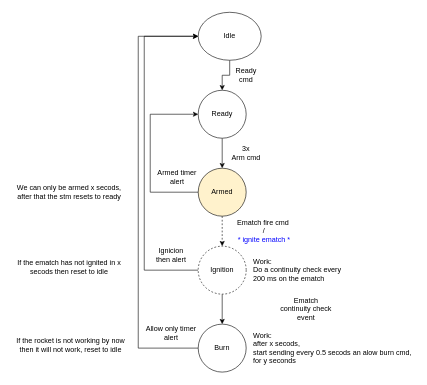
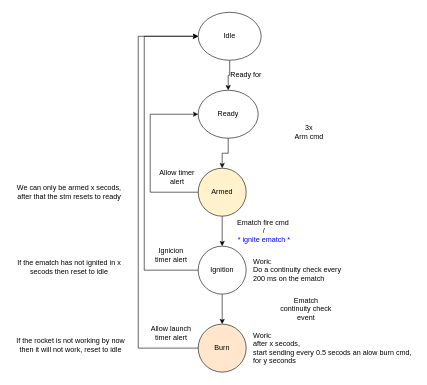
  <mxCell id="0" />
  <mxCell id="1" parent="0" />
  <mxCell id="2" style="edgeStyle=orthogonalEdgeStyle;rounded=0;orthogonalLoop=1;jettySize=auto;html=1;exitX=0.5;exitY=1;exitDx=0;exitDy=0;entryX=0.5;entryY=0;entryDx=0;entryDy=0;" edge="1" parent="1" source="3" target="5"><mxGeometry relative="1" as="geometry" /></mxCell>
  <mxCell id="3" value="Idle" style="ellipse;whiteSpace=wrap;html=1;aspect=fixed;" vertex="1" parent="1"><mxGeometry x="330" y="20" width="105" height="80" as="geometry" /></mxCell>
  <mxCell id="4" style="edgeStyle=orthogonalEdgeStyle;rounded=0;orthogonalLoop=1;jettySize=auto;html=1;exitX=0.5;exitY=1;exitDx=0;exitDy=0;entryX=0.5;entryY=0;entryDx=0;entryDy=0;" edge="1" parent="1" source="5" target="8"><mxGeometry relative="1" as="geometry" /></mxCell>
- <mxCell id="5" value="Ready" style="ellipse;whiteSpace=wrap;html=1;aspect=fixed;" vertex="1" parent="1"><mxGeometry x="330" y="150" width="80" height="80" as="geometry" /></mxCell>
- <mxCell id="6" style="edgeStyle=orthogonalEdgeStyle;rounded=0;orthogonalLoop=1;jettySize=auto;html=1;exitX=0.5;exitY=1;exitDx=0;exitDy=0;dashed=1;" edge="1" parent="1" source="8" target="11"><mxGeometry relative="1" as="geometry" /></mxCell>
+ <mxCell id="5" value="Ready" style="ellipse;whiteSpace=wrap;html=1;aspect=fixed;" vertex="1" parent="1"><mxGeometry x="330" y="150" width="100" height="80" as="geometry" /></mxCell>
+ <mxCell id="6" style="edgeStyle=orthogonalEdgeStyle;rounded=0;orthogonalLoop=1;jettySize=auto;html=1;exitX=0.5;exitY=1;exitDx=0;exitDy=0;" edge="1" parent="1" source="8" target="11"><mxGeometry relative="1" as="geometry" /></mxCell>
  <mxCell id="7" style="edgeStyle=orthogonalEdgeStyle;rounded=0;orthogonalLoop=1;jettySize=auto;html=1;exitX=0;exitY=0.5;exitDx=0;exitDy=0;entryX=0;entryY=0.5;entryDx=0;entryDy=0;" edge="1" parent="1" source="8" target="5"><mxGeometry relative="1" as="geometry"><Array as="points"><mxPoint x="250" y="320" /><mxPoint x="250" y="190" /></Array></mxGeometry></mxCell>
  <mxCell id="8" value="Armed" style="ellipse;whiteSpace=wrap;html=1;aspect=fixed;fillColor=#fff2cc;" vertex="1" parent="1"><mxGeometry x="330" y="280" width="80" height="80" as="geometry" /></mxCell>
  <mxCell id="9" style="edgeStyle=orthogonalEdgeStyle;rounded=0;orthogonalLoop=1;jettySize=auto;html=1;exitX=0.5;exitY=1;exitDx=0;exitDy=0;entryX=0.5;entryY=0;entryDx=0;entryDy=0;" edge="1" parent="1" source="11" target="13"><mxGeometry relative="1" as="geometry" /></mxCell>
  <mxCell id="10" style="edgeStyle=orthogonalEdgeStyle;rounded=0;orthogonalLoop=1;jettySize=auto;html=1;exitX=0;exitY=0.5;exitDx=0;exitDy=0;entryX=0;entryY=0.5;entryDx=0;entryDy=0;" edge="1" parent="1" source="11" target="3"><mxGeometry relative="1" as="geometry"><Array as="points"><mxPoint x="240" y="450" /><mxPoint x="240" y="60" /></Array></mxGeometry></mxCell>
- <mxCell id="11" value="Ignition" style="ellipse;whiteSpace=wrap;html=1;aspect=fixed;dashed=1;" vertex="1" parent="1"><mxGeometry x="330" y="410" width="80" height="80" as="geometry" /></mxCell>
+ <mxCell id="11" value="Ignition" style="ellipse;whiteSpace=wrap;html=1;aspect=fixed;" vertex="1" parent="1"><mxGeometry x="330" y="410" width="80" height="80" as="geometry" /></mxCell>
  <mxCell id="12" style="edgeStyle=orthogonalEdgeStyle;rounded=0;orthogonalLoop=1;jettySize=auto;html=1;exitX=0;exitY=0.5;exitDx=0;exitDy=0;entryX=0;entryY=0.5;entryDx=0;entryDy=0;" edge="1" parent="1" source="13" target="3"><mxGeometry relative="1" as="geometry"><Array as="points"><mxPoint x="230" y="580" /><mxPoint x="230" y="60" /></Array></mxGeometry></mxCell>
- <mxCell id="13" value="Burn" style="ellipse;whiteSpace=wrap;html=1;aspect=fixed;" vertex="1" parent="1"><mxGeometry x="330" y="540" width="80" height="80" as="geometry" /></mxCell>
- <mxCell id="14" value="Ready cmd" style="text;html=1;align=center;verticalAlign=middle;whiteSpace=wrap;rounded=0;" vertex="1" parent="1"><mxGeometry x="380" y="110" width="60" height="30" as="geometry" /></mxCell>
- <mxCell id="15" value="3x&lt;div&gt;Arm cmd&lt;/div&gt;" style="text;html=1;align=center;verticalAlign=middle;whiteSpace=wrap;rounded=0;" vertex="1" parent="1"><mxGeometry x="380" y="240" width="60" height="30" as="geometry" /></mxCell>
+ <mxCell id="13" value="Burn" style="ellipse;whiteSpace=wrap;html=1;aspect=fixed;fillColor=#ffe6cc;" vertex="1" parent="1"><mxGeometry x="330" y="540" width="80" height="80" as="geometry" /></mxCell>
+ <mxCell id="14" value="Ready for" style="text;html=1;align=center;verticalAlign=middle;whiteSpace=wrap;rounded=0;" vertex="1" parent="1"><mxGeometry x="380" y="110" width="60" height="30" as="geometry" /></mxCell>
+ <mxCell id="15" value="3x&lt;div&gt;Arm cmd&lt;/div&gt;" style="text;html=1;align=center;verticalAlign=middle;whiteSpace=wrap;rounded=0;" vertex="1" parent="1"><mxGeometry x="485" y="205" width="60" height="30" as="geometry" /></mxCell>
  <mxCell id="16" value="Ematch fire cmd&amp;nbsp;&lt;div&gt;/&lt;/div&gt;&lt;div&gt;&lt;font color=&quot;#0000ff&quot;&gt;* ignite ematch *&lt;/font&gt;&lt;/div&gt;" style="text;html=1;align=center;verticalAlign=middle;whiteSpace=wrap;rounded=0;" vertex="1" parent="1"><mxGeometry x="360" y="370" width="160" height="30" as="geometry" /></mxCell>
  <mxCell id="17" value="Ematch continuity check event" style="text;html=1;align=center;verticalAlign=middle;whiteSpace=wrap;rounded=0;" vertex="1" parent="1"><mxGeometry x="465" y="500" width="90" height="30" as="geometry" /></mxCell>
- <mxCell id="18" value="Armed timer alert" style="text;html=1;align=center;verticalAlign=middle;whiteSpace=wrap;rounded=0;" vertex="1" parent="1"><mxGeometry x="260" y="280" width="70" height="30" as="geometry" /></mxCell>
- <mxCell id="19" value="Ignicion then alert" style="text;html=1;align=center;verticalAlign=middle;whiteSpace=wrap;rounded=0;" vertex="1" parent="1"><mxGeometry x="250" y="410" width="70" height="30" as="geometry" /></mxCell>
- <mxCell id="20" value="Allow only timer alert" style="text;html=1;align=center;verticalAlign=middle;whiteSpace=wrap;rounded=0;" vertex="1" parent="1"><mxGeometry x="240" y="540" width="90" height="30" as="geometry" /></mxCell>
+ <mxCell id="18" value="Allow timer alert" style="text;html=1;align=center;verticalAlign=middle;whiteSpace=wrap;rounded=0;" vertex="1" parent="1"><mxGeometry x="260" y="280" width="70" height="30" as="geometry" /></mxCell>
+ <mxCell id="19" value="Ignicion timer alert" style="text;html=1;align=center;verticalAlign=middle;whiteSpace=wrap;rounded=0;" vertex="1" parent="1"><mxGeometry x="250" y="410" width="70" height="30" as="geometry" /></mxCell>
+ <mxCell id="20" value="Allow launch timer alert" style="text;html=1;align=center;verticalAlign=middle;whiteSpace=wrap;rounded=0;" vertex="1" parent="1"><mxGeometry x="240" y="540" width="90" height="30" as="geometry" /></mxCell>
  <mxCell id="21" value="We can only be armed x secods, after that the stm resets to ready" style="text;html=1;align=center;verticalAlign=middle;whiteSpace=wrap;rounded=0;" vertex="1" parent="1"><mxGeometry x="20" y="305" width="190" height="30" as="geometry" /></mxCell>
  <mxCell id="22" value="If the ematch has not ignited in x secods then reset to idle" style="text;html=1;align=center;verticalAlign=middle;whiteSpace=wrap;rounded=0;" vertex="1" parent="1"><mxGeometry x="20" y="430" width="190" height="30" as="geometry" /></mxCell>
  <mxCell id="23" value="Work:&lt;div&gt;Do a continuity check every 200 ms on the ematch&lt;/div&gt;" style="text;html=1;align=left;verticalAlign=middle;whiteSpace=wrap;rounded=0;" vertex="1" parent="1"><mxGeometry x="420" y="435" width="150" height="30" as="geometry" /></mxCell>
  <mxCell id="24" value="Work:&lt;div&gt;after x secods,&lt;/div&gt;&lt;div&gt;&lt;span style=&quot;background-color: initial;&quot;&gt;start sending every 0.5 secods an alow burn cmd,&lt;/span&gt;&lt;/div&gt;&lt;div&gt;for y seconds&lt;/div&gt;" style="text;html=1;align=left;verticalAlign=middle;whiteSpace=wrap;rounded=0;" vertex="1" parent="1"><mxGeometry x="420" y="565" width="270" height="30" as="geometry" /></mxCell>
  <mxCell id="25" value="If the rocket is not working by now then it will not work, reset to idle" style="text;html=1;align=center;verticalAlign=middle;whiteSpace=wrap;rounded=0;" vertex="1" parent="1"><mxGeometry x="25" y="560" width="185" height="30" as="geometry" /></mxCell>
